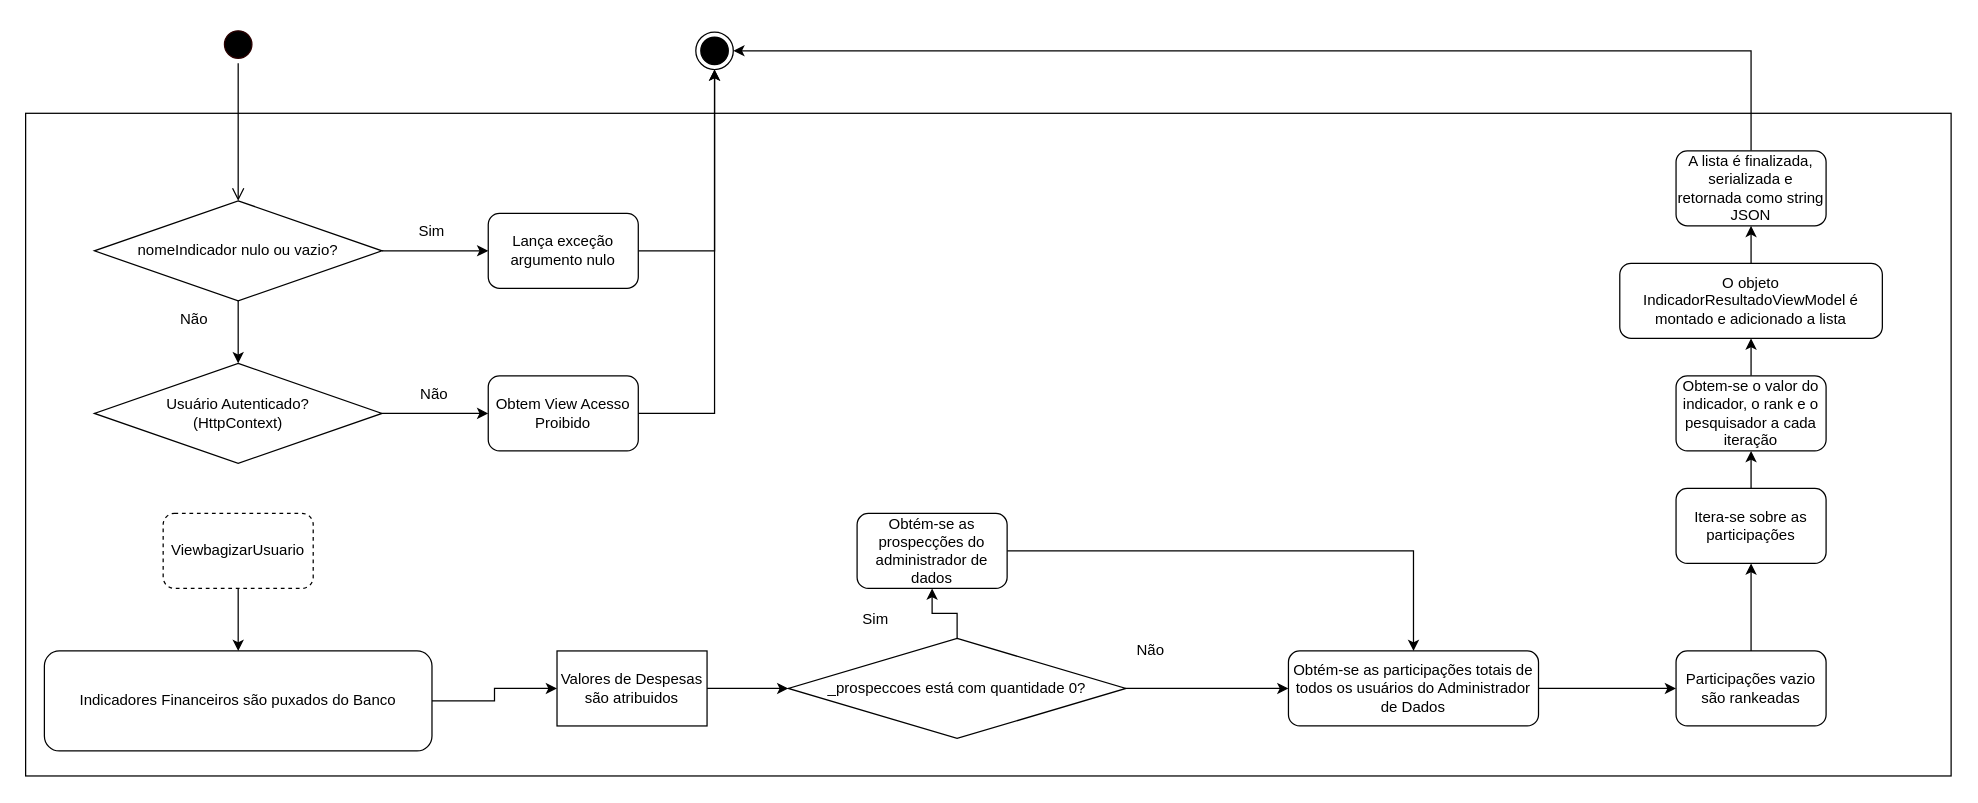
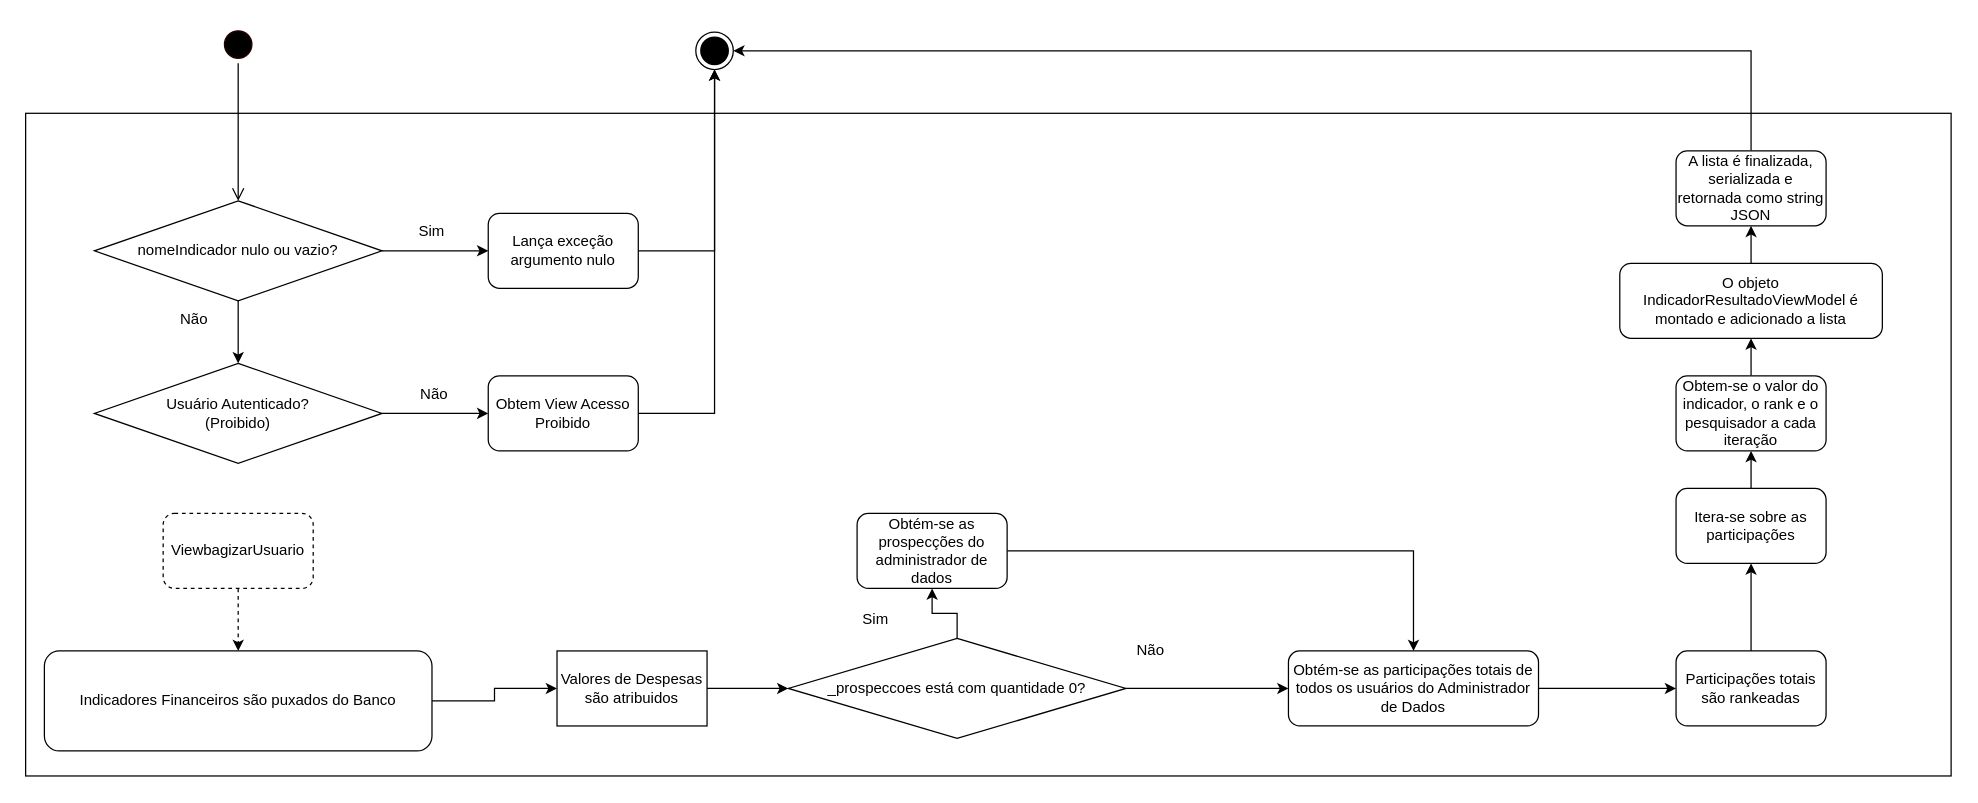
  <mxCell id="0" />
  <mxCell id="1" parent="0" />
  <mxCell id="2" value="" style="rounded=0;whiteSpace=wrap;html=1;fillColor=none;" vertex="1" parent="1"><mxGeometry x="20" y="90" width="1540" height="530" as="geometry" /></mxCell>
  <mxCell id="3" value="" style="ellipse;html=1;shape=startState;fillColor=#000000;strokeColor=#2B0000;" vertex="1" parent="1"><mxGeometry x="175" y="20" width="30" height="30" as="geometry" /></mxCell>
  <mxCell id="4" value="" style="edgeStyle=orthogonalEdgeStyle;html=1;verticalAlign=bottom;endArrow=open;endSize=8;strokeColor=#000000;rounded=0;" edge="1" source="3" parent="1" target="7"><mxGeometry relative="1" as="geometry"><mxPoint x="190" y="120" as="targetPoint" /></mxGeometry></mxCell>
  <mxCell id="5" style="edgeStyle=orthogonalEdgeStyle;rounded=0;orthogonalLoop=1;jettySize=auto;html=1;" edge="1" parent="1" source="7" target="9"><mxGeometry relative="1" as="geometry" /></mxCell>
  <mxCell id="6" style="edgeStyle=orthogonalEdgeStyle;rounded=0;orthogonalLoop=1;jettySize=auto;html=1;" edge="1" parent="1" source="7" target="13"><mxGeometry relative="1" as="geometry" /></mxCell>
  <mxCell id="7" value="nomeIndicador nulo ou vazio?" style="rhombus;whiteSpace=wrap;html=1;" vertex="1" parent="1"><mxGeometry x="75" y="160" width="230" height="80" as="geometry" /></mxCell>
  <mxCell id="8" style="edgeStyle=orthogonalEdgeStyle;rounded=0;orthogonalLoop=1;jettySize=auto;html=1;" edge="1" parent="1" source="9" target="16"><mxGeometry relative="1" as="geometry" /></mxCell>
  <mxCell id="9" value="Lança exceção argumento nulo" style="rounded=1;whiteSpace=wrap;html=1;" vertex="1" parent="1"><mxGeometry x="390" y="170" width="120" height="60" as="geometry" /></mxCell>
  <mxCell id="10" value="Não" style="text;html=1;strokeColor=none;fillColor=none;align=center;verticalAlign=middle;whiteSpace=wrap;rounded=0;" vertex="1" parent="1"><mxGeometry x="317" y="300" width="60" height="30" as="geometry" /></mxCell>
  <mxCell id="11" value="Não" style="text;html=1;strokeColor=none;fillColor=none;align=center;verticalAlign=middle;whiteSpace=wrap;rounded=0;" vertex="1" parent="1"><mxGeometry x="130" y="240" width="50" height="30" as="geometry" /></mxCell>
  <mxCell id="12" style="edgeStyle=orthogonalEdgeStyle;rounded=0;orthogonalLoop=1;jettySize=auto;html=1;" edge="1" parent="1" source="13" target="15"><mxGeometry relative="1" as="geometry" /></mxCell>
- <mxCell id="13" value="&lt;div&gt;Usuário Autenticado?&lt;/div&gt;&lt;div&gt;(HttpContext)&lt;br&gt;&lt;/div&gt;" style="rhombus;whiteSpace=wrap;html=1;" vertex="1" parent="1"><mxGeometry x="75" y="290" width="230" height="80" as="geometry" /></mxCell>
+ <mxCell id="13" value="&lt;div&gt;Usuário Autenticado?&lt;/div&gt;&lt;div&gt;(Proibido)&lt;br&gt;&lt;/div&gt;" style="rhombus;whiteSpace=wrap;html=1;" vertex="1" parent="1"><mxGeometry x="75" y="290" width="230" height="80" as="geometry" /></mxCell>
  <mxCell id="14" style="edgeStyle=orthogonalEdgeStyle;rounded=0;orthogonalLoop=1;jettySize=auto;html=1;" edge="1" parent="1" source="15" target="16"><mxGeometry relative="1" as="geometry" /></mxCell>
  <mxCell id="15" value="Obtem View Acesso Proibido" style="rounded=1;whiteSpace=wrap;html=1;" vertex="1" parent="1"><mxGeometry x="390" y="300" width="120" height="60" as="geometry" /></mxCell>
  <mxCell id="16" value="" style="ellipse;html=1;shape=endState;fillColor=#000000;strokeColor=#000000;" vertex="1" parent="1"><mxGeometry x="556" y="25" width="30" height="30" as="geometry" /></mxCell>
  <mxCell id="17" value="Sim" style="text;html=1;strokeColor=none;fillColor=none;align=center;verticalAlign=middle;whiteSpace=wrap;rounded=0;" vertex="1" parent="1"><mxGeometry x="315" y="170" width="60" height="30" as="geometry" /></mxCell>
- <mxCell id="18" style="edgeStyle=orthogonalEdgeStyle;rounded=0;orthogonalLoop=1;jettySize=auto;html=1;" edge="1" parent="1" source="19" target="21"><mxGeometry relative="1" as="geometry" /></mxCell>
+ <mxCell id="18" style="edgeStyle=orthogonalEdgeStyle;rounded=0;orthogonalLoop=1;jettySize=auto;html=1;dashed=1;" edge="1" parent="1" source="19" target="21"><mxGeometry relative="1" as="geometry" /></mxCell>
  <mxCell id="19" value="ViewbagizarUsuario" style="rounded=1;whiteSpace=wrap;html=1;dashed=1;" vertex="1" parent="1"><mxGeometry x="130" y="410" width="120" height="60" as="geometry" /></mxCell>
  <mxCell id="20" style="edgeStyle=orthogonalEdgeStyle;rounded=0;orthogonalLoop=1;jettySize=auto;html=1;" edge="1" parent="1" source="21" target="23"><mxGeometry relative="1" as="geometry" /></mxCell>
  <mxCell id="21" value="Indicadores Financeiros são puxados do Banco" style="rounded=1;whiteSpace=wrap;html=1;" vertex="1" parent="1"><mxGeometry x="35" y="520" width="310" height="80" as="geometry" /></mxCell>
  <mxCell id="22" style="edgeStyle=orthogonalEdgeStyle;rounded=0;orthogonalLoop=1;jettySize=auto;html=1;" edge="1" parent="1" source="23" target="26"><mxGeometry relative="1" as="geometry" /></mxCell>
  <mxCell id="23" value="Valores de Despesas são atribuidos" style="whiteSpace=wrap;html=1;rounded=0;" vertex="1" parent="1"><mxGeometry x="445" y="520" width="120" height="60" as="geometry" /></mxCell>
  <mxCell id="24" style="edgeStyle=orthogonalEdgeStyle;rounded=0;orthogonalLoop=1;jettySize=auto;html=1;" edge="1" parent="1" source="26" target="29"><mxGeometry relative="1" as="geometry" /></mxCell>
  <mxCell id="25" style="edgeStyle=orthogonalEdgeStyle;rounded=0;orthogonalLoop=1;jettySize=auto;html=1;" edge="1" parent="1" source="26" target="32"><mxGeometry relative="1" as="geometry" /></mxCell>
  <mxCell id="26" value="_prospeccoes está com quantidade 0?" style="rhombus;whiteSpace=wrap;html=1;" vertex="1" parent="1"><mxGeometry x="630" y="510" width="270" height="80" as="geometry" /></mxCell>
  <mxCell id="27" value="Sim" style="text;html=1;strokeColor=none;fillColor=none;align=center;verticalAlign=middle;whiteSpace=wrap;rounded=0;" vertex="1" parent="1"><mxGeometry x="670" y="480" width="60" height="30" as="geometry" /></mxCell>
  <mxCell id="28" style="edgeStyle=orthogonalEdgeStyle;rounded=0;orthogonalLoop=1;jettySize=auto;html=1;" edge="1" parent="1" source="29" target="34"><mxGeometry relative="1" as="geometry" /></mxCell>
  <mxCell id="29" value="Obtém-se as participações totais de todos os usuários do Administrador de Dados" style="rounded=1;whiteSpace=wrap;html=1;" vertex="1" parent="1"><mxGeometry x="1030" y="520" width="200" height="60" as="geometry" /></mxCell>
  <mxCell id="30" value="Não" style="text;html=1;strokeColor=none;fillColor=none;align=center;verticalAlign=middle;whiteSpace=wrap;rounded=0;" vertex="1" parent="1"><mxGeometry x="890" y="505" width="60" height="30" as="geometry" /></mxCell>
  <mxCell id="31" style="edgeStyle=orthogonalEdgeStyle;rounded=0;orthogonalLoop=1;jettySize=auto;html=1;" edge="1" parent="1" source="32" target="29"><mxGeometry relative="1" as="geometry" /></mxCell>
  <mxCell id="32" value="Obtém-se as prospecções do administrador de dados" style="rounded=1;whiteSpace=wrap;html=1;" vertex="1" parent="1"><mxGeometry x="685" y="410" width="120" height="60" as="geometry" /></mxCell>
  <mxCell id="33" style="edgeStyle=orthogonalEdgeStyle;rounded=0;orthogonalLoop=1;jettySize=auto;html=1;" edge="1" parent="1" source="34" target="36"><mxGeometry relative="1" as="geometry" /></mxCell>
- <mxCell id="34" value="Participações vazio são rankeadas" style="rounded=1;whiteSpace=wrap;html=1;" vertex="1" parent="1"><mxGeometry x="1340" y="520" width="120" height="60" as="geometry" /></mxCell>
+ <mxCell id="34" value="Participações totais são rankeadas" style="rounded=1;whiteSpace=wrap;html=1;" vertex="1" parent="1"><mxGeometry x="1340" y="520" width="120" height="60" as="geometry" /></mxCell>
  <mxCell id="35" style="edgeStyle=orthogonalEdgeStyle;rounded=0;orthogonalLoop=1;jettySize=auto;html=1;" edge="1" parent="1" source="36" target="38"><mxGeometry relative="1" as="geometry" /></mxCell>
  <mxCell id="36" value="Itera-se sobre as participações" style="rounded=1;whiteSpace=wrap;html=1;" vertex="1" parent="1"><mxGeometry x="1340" y="390" width="120" height="60" as="geometry" /></mxCell>
  <mxCell id="37" style="edgeStyle=orthogonalEdgeStyle;rounded=0;orthogonalLoop=1;jettySize=auto;html=1;" edge="1" parent="1" source="38" target="40"><mxGeometry relative="1" as="geometry" /></mxCell>
  <mxCell id="38" value="Obtem-se o valor do indicador, o rank e o pesquisador a cada iteração" style="rounded=1;whiteSpace=wrap;html=1;" vertex="1" parent="1"><mxGeometry x="1340" y="300" width="120" height="60" as="geometry" /></mxCell>
  <mxCell id="39" style="edgeStyle=orthogonalEdgeStyle;rounded=0;orthogonalLoop=1;jettySize=auto;html=1;" edge="1" parent="1" source="40" target="42"><mxGeometry relative="1" as="geometry" /></mxCell>
  <mxCell id="40" value="O objeto IndicadorResultadoViewModel é montado e adicionado a lista" style="rounded=1;whiteSpace=wrap;html=1;" vertex="1" parent="1"><mxGeometry x="1295" y="210" width="210" height="60" as="geometry" /></mxCell>
  <mxCell id="41" style="edgeStyle=orthogonalEdgeStyle;rounded=0;orthogonalLoop=1;jettySize=auto;html=1;entryX=1;entryY=0.5;entryDx=0;entryDy=0;" edge="1" parent="1" source="42" target="16"><mxGeometry relative="1" as="geometry"><Array as="points"><mxPoint x="1400" y="40" /></Array></mxGeometry></mxCell>
  <mxCell id="42" value="A lista é finalizada, serializada e retornada como string JSON" style="rounded=1;whiteSpace=wrap;html=1;" vertex="1" parent="1"><mxGeometry x="1340" y="120" width="120" height="60" as="geometry" /></mxCell>
